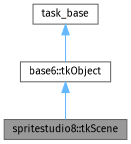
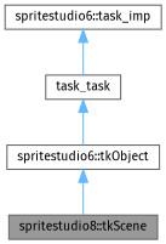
  digraph {
    fontname="Fira Sans"
    node [color=gray40 fillcolor=white fontname="Fira Sans" fontsize=10 shape=box style=filled]
    edge [color=steelblue1 dir=back fontname="Fira Sans" fontsize=10 labelfontname=Helvetica labelfontsize=10 style=solid]
    n1 [fillcolor=grey60 fontcolor=black height=0.2 label="spritestudio8::tkScene" width=0.4]
-   n2 [height=0.2 label="base6::tkObject" width=0.4]
-   n3 [height=0.2 label=task_base width=0.4]
+   n2 [height=0.2 label="spritestudio6::tkObject" width=0.4]
+   n3 [height=0.2 label=task_task width=0.4]
+   n4 [height=0.2 label="spritestudio6::task_imp" width=0.4]
    n2 -> n1
    n3 -> n2
+   n4 -> n3
  }
